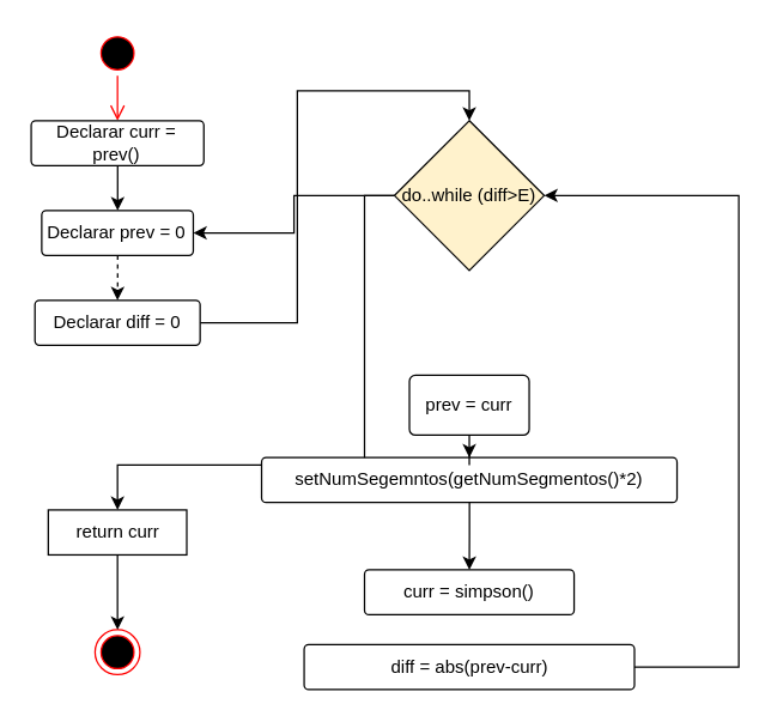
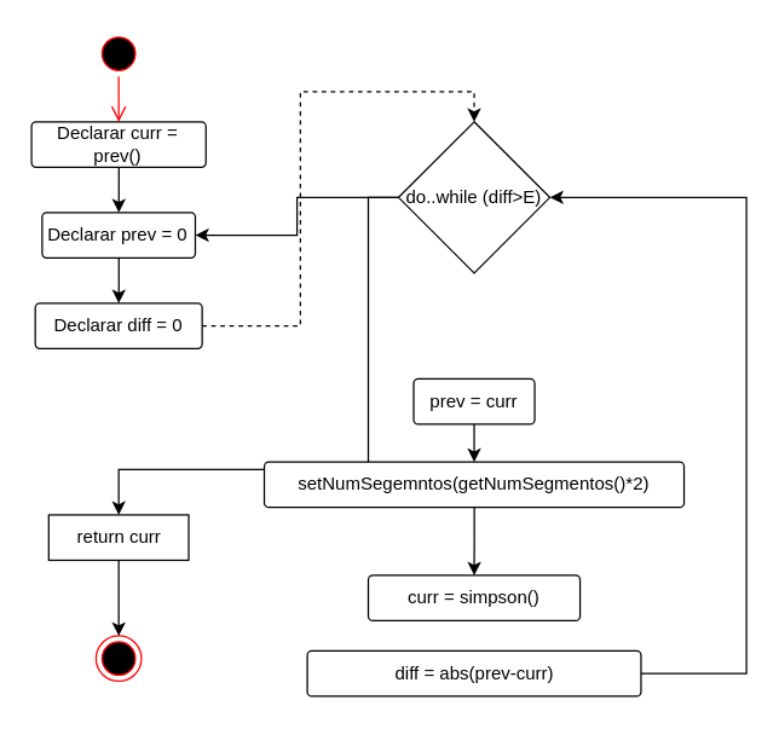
  <mxCell id="0" />
  <mxCell id="1" parent="0" />
  <mxCell id="2" value="" style="ellipse;html=1;shape=endState;fillColor=#000000;strokeColor=#ff0000;" parent="1" vertex="1"><mxGeometry x="63" y="420" width="30" height="30" as="geometry" /></mxCell>
  <mxCell id="3" value="" style="ellipse;html=1;shape=startState;fillColor=#000000;strokeColor=#ff0000;" parent="1" vertex="1"><mxGeometry x="63" width="30" height="30" as="geometry" y="20" /></mxCell>
  <mxCell id="4" value="" style="edgeStyle=orthogonalEdgeStyle;html=1;verticalAlign=bottom;endArrow=open;endSize=8;strokeColor=#ff0000;entryX=0.5;entryY=0;entryDx=0;entryDy=0;" parent="1" source="3" target="6" edge="1"><mxGeometry relative="1" as="geometry"><mxPoint x="78" y="110" as="targetPoint" /></mxGeometry></mxCell>
  <mxCell id="5" style="edgeStyle=orthogonalEdgeStyle;rounded=0;orthogonalLoop=1;jettySize=auto;html=1;" parent="1" source="6" target="9" edge="1"><mxGeometry relative="1" as="geometry" /></mxCell>
  <mxCell id="6" value="Declarar curr = prev()" style="rounded=1;arcSize=10;whiteSpace=wrap;html=1;align=center;" parent="1" vertex="1"><mxGeometry x="20.35" y="80" width="115.31" height="30" as="geometry" /></mxCell>
  <mxCell id="7" style="edgeStyle=orthogonalEdgeStyle;rounded=0;orthogonalLoop=1;jettySize=auto;html=1;exitX=0.5;exitY=1;exitDx=0;exitDy=0;" parent="1" source="12" target="2" edge="1"><mxGeometry relative="1" as="geometry"><mxPoint x="170.38" y="565" as="sourcePoint" /></mxGeometry></mxCell>
- <mxCell id="8" style="edgeStyle=orthogonalEdgeStyle;rounded=0;orthogonalLoop=1;jettySize=auto;html=1;entryX=0.5;entryY=0;entryDx=0;entryDy=0;dashed=1;" parent="1" source="9" target="11" edge="1"><mxGeometry relative="1" as="geometry" /></mxCell>
+ <mxCell id="8" style="edgeStyle=orthogonalEdgeStyle;rounded=0;orthogonalLoop=1;jettySize=auto;html=1;entryX=0.5;entryY=0;entryDx=0;entryDy=0;" parent="1" source="9" target="11" edge="1"><mxGeometry relative="1" as="geometry" /></mxCell>
  <mxCell id="9" value="Declarar prev = 0" style="rounded=1;arcSize=10;whiteSpace=wrap;html=1;align=center;" parent="1" vertex="1"><mxGeometry x="27.38" y="140" width="101.25" height="30" as="geometry" /></mxCell>
- <mxCell id="10" style="edgeStyle=orthogonalEdgeStyle;rounded=0;orthogonalLoop=1;jettySize=auto;html=1;entryX=0.5;entryY=0;entryDx=0;entryDy=0;" parent="1" source="11" target="15" edge="1"><mxGeometry relative="1" as="geometry" /></mxCell>
+ <mxCell id="10" style="edgeStyle=orthogonalEdgeStyle;rounded=0;orthogonalLoop=1;jettySize=auto;html=1;entryX=0.5;entryY=0;entryDx=0;entryDy=0;dashed=1;" parent="1" source="11" target="15" edge="1"><mxGeometry relative="1" as="geometry" /></mxCell>
  <mxCell id="11" value="Declarar diff = 0" style="rounded=1;arcSize=10;whiteSpace=wrap;html=1;align=center;" parent="1" vertex="1"><mxGeometry x="22.85" y="200" width="110.32" height="30" as="geometry" /></mxCell>
  <mxCell id="12" value="return curr" style="arcSize=10;whiteSpace=wrap;html=1;align=center;rounded=0;" parent="1" vertex="1"><mxGeometry x="31.75" y="340" width="92.5" height="30" as="geometry" /></mxCell>
  <mxCell id="13" style="edgeStyle=orthogonalEdgeStyle;rounded=0;orthogonalLoop=1;jettySize=auto;html=1;" parent="1" source="15" target="9" edge="1"><mxGeometry relative="1" as="geometry"><mxPoint x="338" y="250" as="targetPoint" /></mxGeometry></mxCell>
  <mxCell id="14" style="edgeStyle=orthogonalEdgeStyle;rounded=0;orthogonalLoop=1;jettySize=auto;html=1;entryX=0.5;entryY=0;entryDx=0;entryDy=0;" parent="1" source="15" target="12" edge="1"><mxGeometry relative="1" as="geometry"><mxPoint x="78" y="400" as="targetPoint" /><Array as="points"><mxPoint x="243" y="130" /><mxPoint x="243" y="310" /><mxPoint x="78" y="310" /></Array></mxGeometry></mxCell>
- <mxCell id="15" value="do..while (diff&amp;gt;E)" style="rhombus;whiteSpace=wrap;html=1;fillColor=#fff2cc;" parent="1" vertex="1"><mxGeometry x="263" y="80" width="100" height="100" as="geometry" /></mxCell>
+ <mxCell id="15" value="do..while (diff&amp;gt;E)" style="rhombus;whiteSpace=wrap;html=1;" parent="1" vertex="1"><mxGeometry x="263" y="80" width="100" height="100" as="geometry" /></mxCell>
  <mxCell id="16" style="edgeStyle=orthogonalEdgeStyle;rounded=0;orthogonalLoop=1;jettySize=auto;html=1;entryX=1;entryY=0.5;entryDx=0;entryDy=0;exitX=1;exitY=0.5;exitDx=0;exitDy=0;" parent="1" source="17" target="15" edge="1"><mxGeometry relative="1" as="geometry"><mxPoint x="493" y="465" as="sourcePoint" /><Array as="points"><mxPoint x="493" y="445" /><mxPoint x="493" y="130" /></Array></mxGeometry></mxCell>
  <mxCell id="17" value="diff = abs(prev-curr)" style="rounded=1;arcSize=10;whiteSpace=wrap;html=1;align=center;" parent="1" vertex="1"><mxGeometry x="202.68" y="430" width="220.63" height="30" as="geometry" /></mxCell>
  <mxCell id="18" style="edgeStyle=orthogonalEdgeStyle;rounded=0;orthogonalLoop=1;jettySize=auto;html=1;entryX=0.5;entryY=0;entryDx=0;entryDy=0;" parent="1" source="19" target="22" edge="1"><mxGeometry relative="1" as="geometry" /></mxCell>
  <mxCell id="19" value="setNumSegemntos(getNumSegmentos()*2)" style="rounded=1;arcSize=10;whiteSpace=wrap;html=1;align=center;" parent="1" vertex="1"><mxGeometry x="174.25" y="305" width="277.5" height="30" as="geometry" /></mxCell>
  <mxCell id="20" style="edgeStyle=orthogonalEdgeStyle;rounded=0;orthogonalLoop=1;jettySize=auto;html=1;entryX=0.5;entryY=0;entryDx=0;entryDy=0;" parent="1" source="21" target="19" edge="1"><mxGeometry relative="1" as="geometry" /></mxCell>
- <mxCell id="21" value="prev = curr" style="rounded=1;arcSize=10;whiteSpace=wrap;html=1;align=center;" parent="1" vertex="1"><mxGeometry x="273" y="250" width="80" height="40" as="geometry" /></mxCell>
+ <mxCell id="21" value="prev = curr" style="rounded=1;arcSize=10;whiteSpace=wrap;html=1;align=center;" parent="1" vertex="1"><mxGeometry x="273" y="250" width="80" height="30" as="geometry" /></mxCell>
  <mxCell id="22" value="curr = simpson()" style="rounded=1;arcSize=10;whiteSpace=wrap;html=1;align=center;" parent="1" vertex="1"><mxGeometry x="243" y="380" width="140" height="30" as="geometry" /></mxCell>
